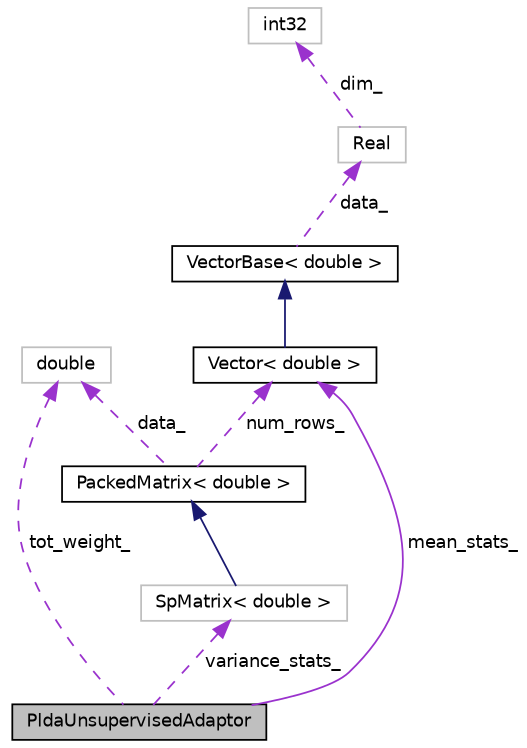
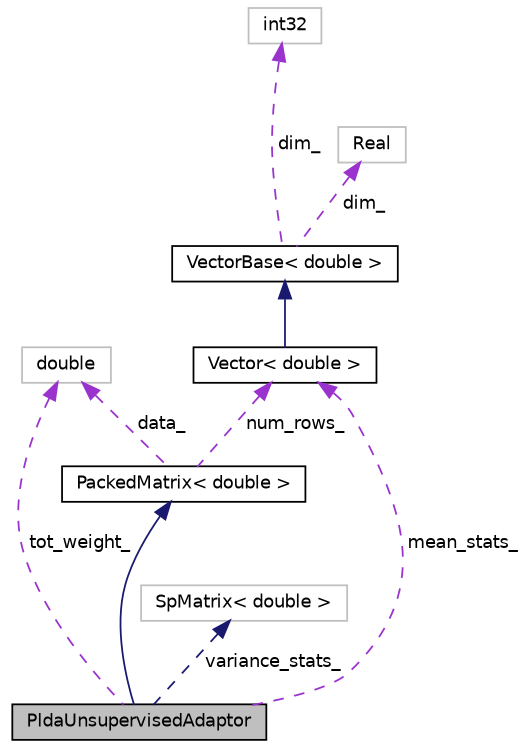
  digraph {
    node [color=black fillcolor=white fontname=Helvetica fontsize=10 shape=record style=filled]
    edge [color=darkorchid3 dir=back fontname=Helvetica fontsize=10 labelfontname=Helvetica labelfontsize=10 style=dashed]
    n1 [fillcolor=grey75 fontcolor=black height=0.2 label=PldaUnsupervisedAdaptor width=0.4]
    n2 [color=grey75 height=0.2 label=double width=0.4]
    n3 [height=0.2 label="PackedMatrix\< double \>" width=0.4]
    n4 [color=grey75 height=0.2 label="SpMatrix\< double \>" width=0.4]
    n5 [color=grey75 height=0.2 label=int32 width=0.4]
    n6 [height=0.2 label="VectorBase\< double \>" width=0.4]
    n7 [height=0.2 label="Vector\< double \>" width=0.4]
    n8 [color=grey75 height=0.2 label=Real width=0.4]
    n2 -> n1 [label=" tot_weight_"]
    n2 -> n3 [label=" data_"]
-   n3 -> n4 [color=midnightblue style=solid]
-   n4 -> n1 [label=" variance_stats_"]
-   n5 -> n8 [label=" dim_"]
+   n3 -> n1 [color=midnightblue style=solid]
+   n4 -> n1 [color=midnightblue label=" variance_stats_"]
+   n5 -> n6 [label=" dim_"]
    n6 -> n7 [color=midnightblue style=solid]
-   n7 -> n1 [label=" mean_stats_" style=solid]
+   n7 -> n1 [label=" mean_stats_"]
    n7 -> n3 [label=" num_rows_"]
-   n8 -> n6 [label=" data_"]
+   n8 -> n6 [label=" dim_"]
  }
